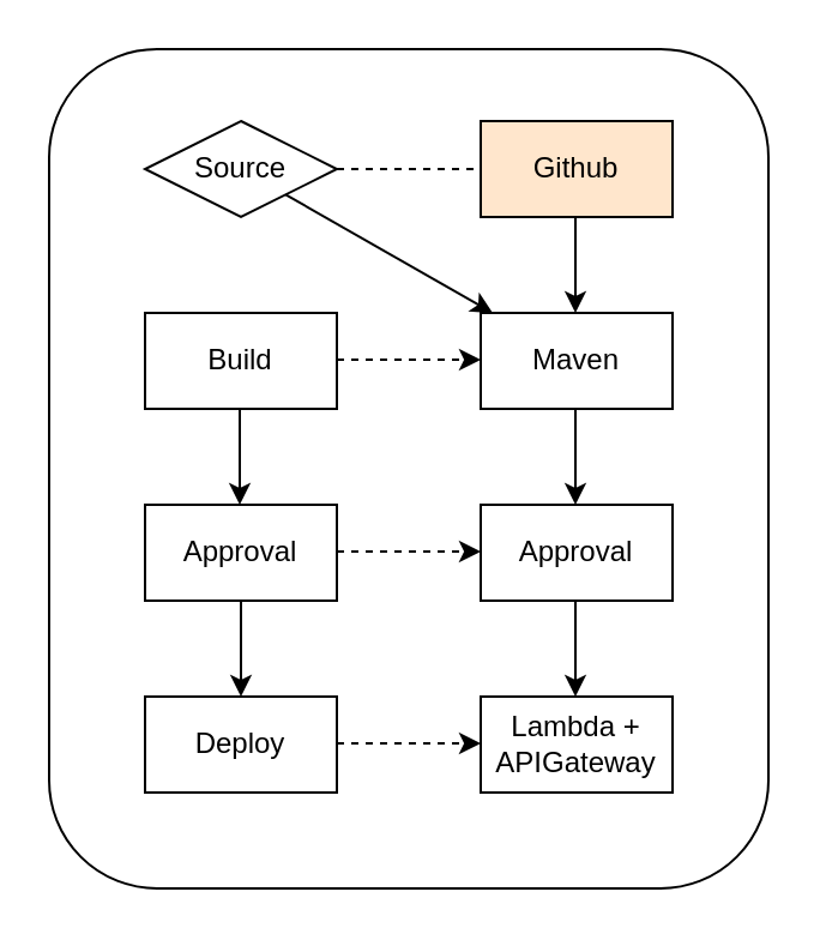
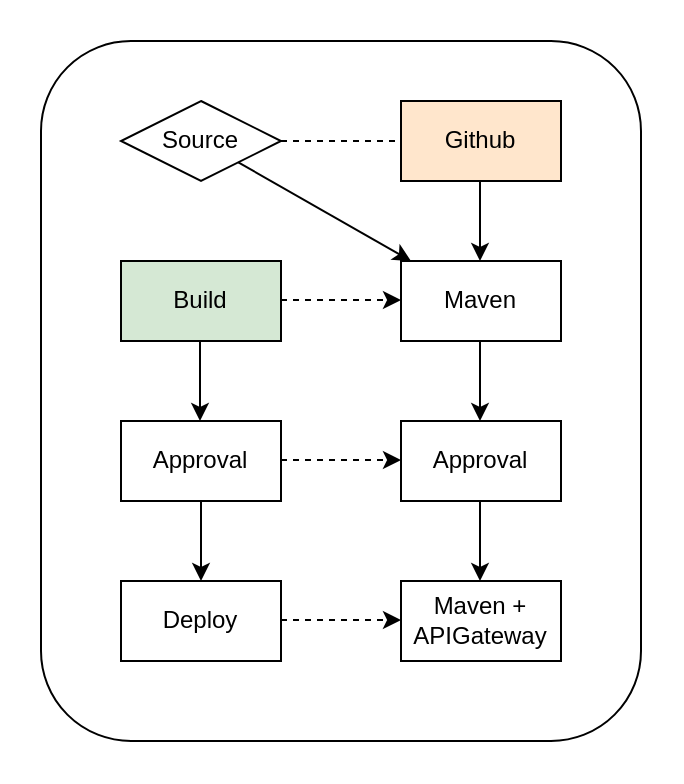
  <mxCell id="0" />
  <mxCell id="1" parent="0" />
  <mxCell id="2" value="" style="rounded=1;whiteSpace=wrap;html=1;" vertex="1" parent="1"><mxGeometry x="20" y="20" width="300" height="350" as="geometry" /></mxCell>
  <mxCell id="3" value="Source" style="rhombus;whiteSpace=wrap;html=1;" vertex="1" parent="1"><mxGeometry x="60" y="50" width="80" height="40" as="geometry" /></mxCell>
- <mxCell id="4" value="Build" style="rounded=0;whiteSpace=wrap;html=1;" vertex="1" parent="1"><mxGeometry x="60" y="130" width="80" height="40" as="geometry" /></mxCell>
+ <mxCell id="4" value="Build" style="rounded=0;whiteSpace=wrap;html=1;fillColor=#d5e8d4;" vertex="1" parent="1"><mxGeometry x="60" y="130" width="80" height="40" as="geometry" /></mxCell>
  <mxCell id="5" value="Approval" style="rounded=0;whiteSpace=wrap;html=1;" vertex="1" parent="1"><mxGeometry x="60" y="210" width="80" height="40" as="geometry" /></mxCell>
  <mxCell id="6" value="Deploy" style="rounded=0;whiteSpace=wrap;html=1;" vertex="1" parent="1"><mxGeometry x="60" y="290" width="80" height="40" as="geometry" /></mxCell>
  <mxCell id="7" value="Github" style="rounded=0;whiteSpace=wrap;html=1;fillColor=#ffe6cc;" vertex="1" parent="1"><mxGeometry x="200" y="50" width="80" height="40" as="geometry" /></mxCell>
  <mxCell id="8" value="Maven" style="rounded=0;whiteSpace=wrap;html=1;" vertex="1" parent="1"><mxGeometry x="200" y="130" width="80" height="40" as="geometry" /></mxCell>
  <mxCell id="9" value="Approval" style="rounded=0;whiteSpace=wrap;html=1;" vertex="1" parent="1"><mxGeometry x="200" y="210" width="80" height="40" as="geometry" /></mxCell>
- <mxCell id="10" value="Lambda + APIGateway" style="rounded=0;whiteSpace=wrap;html=1;" vertex="1" parent="1"><mxGeometry x="200" y="290" width="80" height="40" as="geometry" /></mxCell>
+ <mxCell id="10" value="Maven + APIGateway" style="rounded=0;whiteSpace=wrap;html=1;" vertex="1" parent="1"><mxGeometry x="200" y="290" width="80" height="40" as="geometry" /></mxCell>
  <mxCell id="11" value="" style="endArrow=none;html=1;exitX=1;exitY=0.5;exitDx=0;exitDy=0;entryX=0;entryY=0.5;entryDx=0;entryDy=0;dashed=1;" edge="1" parent="1" source="3" target="7"><mxGeometry width="50" height="50" relative="1" as="geometry"><mxPoint x="150" y="110" as="sourcePoint" /><mxPoint x="200" y="60" as="targetPoint" /></mxGeometry></mxCell>
  <mxCell id="12" value="" style="endArrow=classic;html=1;exitX=1;exitY=0.5;exitDx=0;exitDy=0;entryX=0;entryY=0.5;entryDx=0;entryDy=0;dashed=1;" edge="1" parent="1"><mxGeometry width="50" height="50" relative="1" as="geometry"><mxPoint x="140" y="149.5" as="sourcePoint" /><mxPoint x="200" y="149.5" as="targetPoint" /></mxGeometry></mxCell>
  <mxCell id="13" value="" style="endArrow=classic;html=1;exitX=1;exitY=0.5;exitDx=0;exitDy=0;entryX=0;entryY=0.5;entryDx=0;entryDy=0;dashed=1;" edge="1" parent="1"><mxGeometry width="50" height="50" relative="1" as="geometry"><mxPoint x="140" y="229.5" as="sourcePoint" /><mxPoint x="200" y="229.5" as="targetPoint" /></mxGeometry></mxCell>
  <mxCell id="14" value="" style="endArrow=classic;html=1;exitX=1;exitY=0.5;exitDx=0;exitDy=0;entryX=0;entryY=0.5;entryDx=0;entryDy=0;dashed=1;" edge="1" parent="1"><mxGeometry width="50" height="50" relative="1" as="geometry"><mxPoint x="140" y="309.5" as="sourcePoint" /><mxPoint x="200" y="309.5" as="targetPoint" /></mxGeometry></mxCell>
  <mxCell id="15" value="" style="endArrow=classic;html=1;" edge="1" parent="1" source="3" target="8"><mxGeometry width="50" height="50" relative="1" as="geometry"><mxPoint x="100" y="220" as="sourcePoint" /><mxPoint x="150" y="170" as="targetPoint" /></mxGeometry></mxCell>
  <mxCell id="16" value="" style="endArrow=classic;html=1;entryX=0.5;entryY=0;entryDx=0;entryDy=0;" edge="1" parent="1"><mxGeometry width="50" height="50" relative="1" as="geometry"><mxPoint x="239.5" y="90" as="sourcePoint" /><mxPoint x="239.5" y="130" as="targetPoint" /></mxGeometry></mxCell>
  <mxCell id="17" value="" style="endArrow=classic;html=1;entryX=0.5;entryY=0;entryDx=0;entryDy=0;" edge="1" parent="1"><mxGeometry width="50" height="50" relative="1" as="geometry"><mxPoint x="99.5" y="170" as="sourcePoint" /><mxPoint x="99.5" y="210" as="targetPoint" /></mxGeometry></mxCell>
  <mxCell id="18" value="" style="endArrow=classic;html=1;entryX=0.5;entryY=0;entryDx=0;entryDy=0;exitX=0.5;exitY=1;exitDx=0;exitDy=0;" edge="1" parent="1" source="5" target="6"><mxGeometry width="50" height="50" relative="1" as="geometry"><mxPoint x="130" y="120" as="sourcePoint" /><mxPoint x="130" y="160" as="targetPoint" /></mxGeometry></mxCell>
  <mxCell id="19" value="" style="endArrow=classic;html=1;entryX=0.5;entryY=0;entryDx=0;entryDy=0;" edge="1" parent="1"><mxGeometry width="50" height="50" relative="1" as="geometry"><mxPoint x="239.5" y="250" as="sourcePoint" /><mxPoint x="239.5" y="290" as="targetPoint" /></mxGeometry></mxCell>
  <mxCell id="20" value="" style="endArrow=classic;html=1;entryX=0.5;entryY=0;entryDx=0;entryDy=0;" edge="1" parent="1"><mxGeometry width="50" height="50" relative="1" as="geometry"><mxPoint x="239.5" y="170" as="sourcePoint" /><mxPoint x="239.5" y="210" as="targetPoint" /></mxGeometry></mxCell>
